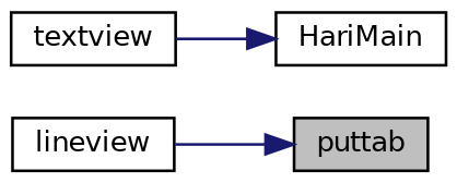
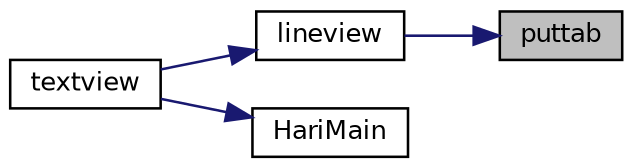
  digraph {
    rankdir=RL
    node [color=black fillcolor=white fontname=Helvetica fontsize=10 shape=record style=filled]
    edge [color=midnightblue dir=back fontname=Helvetica fontsize=10 labelfontname=Helvetica labelfontsize=10 style=solid]
    n1 [fillcolor=grey75 fontcolor=black height=0.2 label=puttab width=0.4]
    n2 [height=0.2 label=lineview width=0.4]
    n3 [height=0.2 label=textview width=0.4]
    n4 [height=0.2 label=HariMain width=0.4]
    n1 -> n2
+   n2 -> n3
    n4 -> n3
  }
